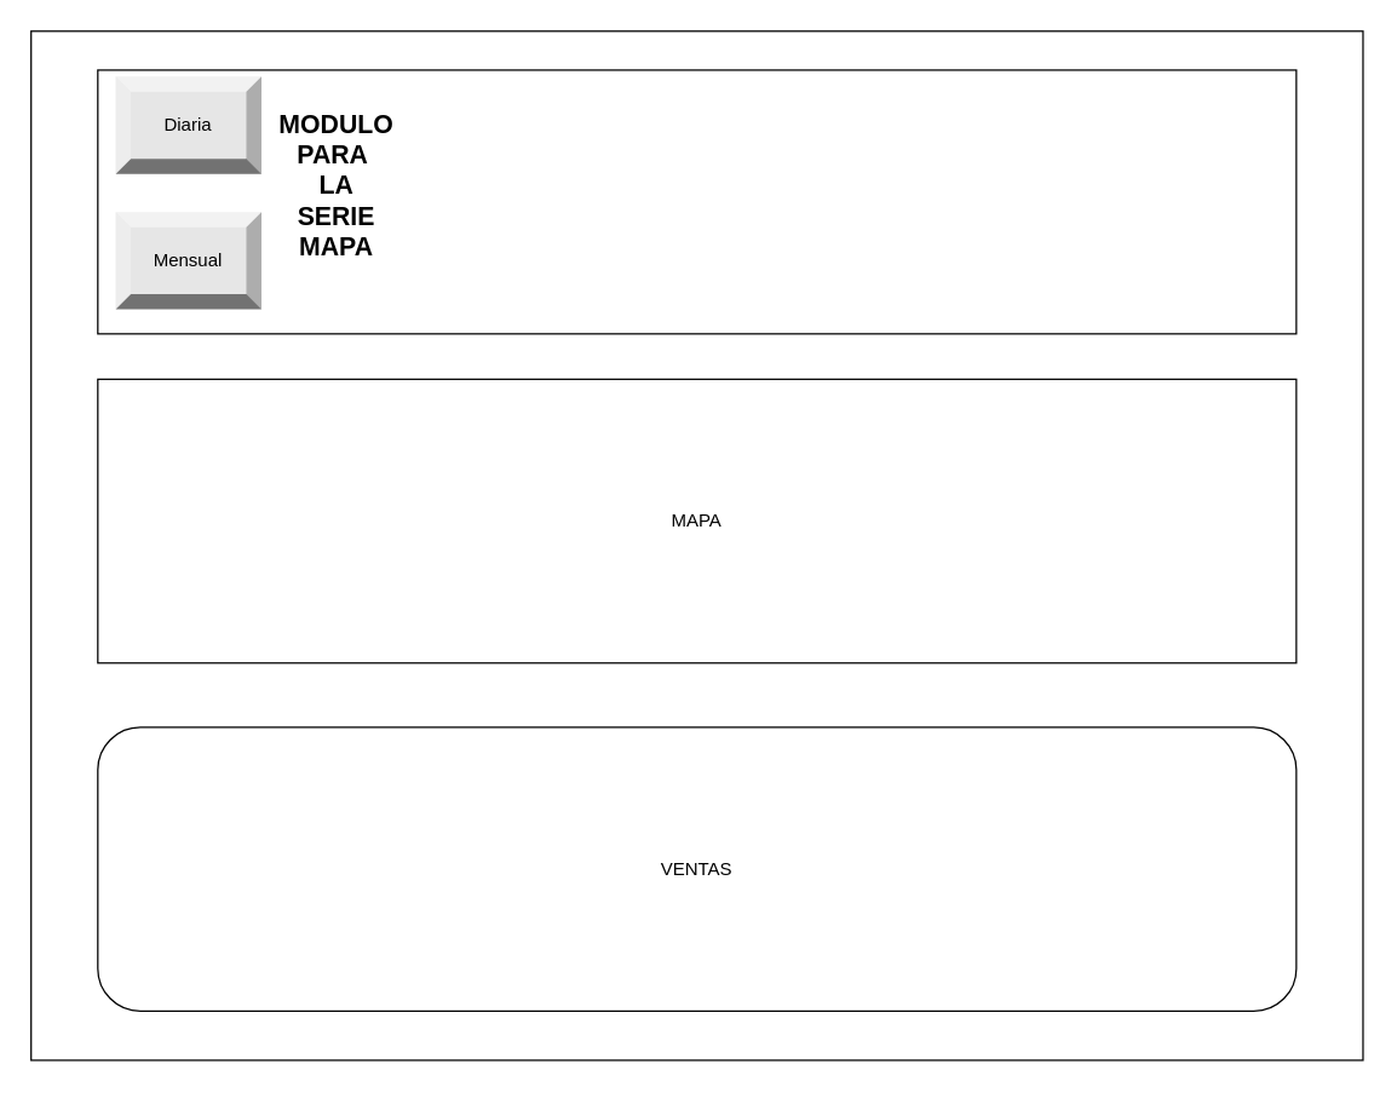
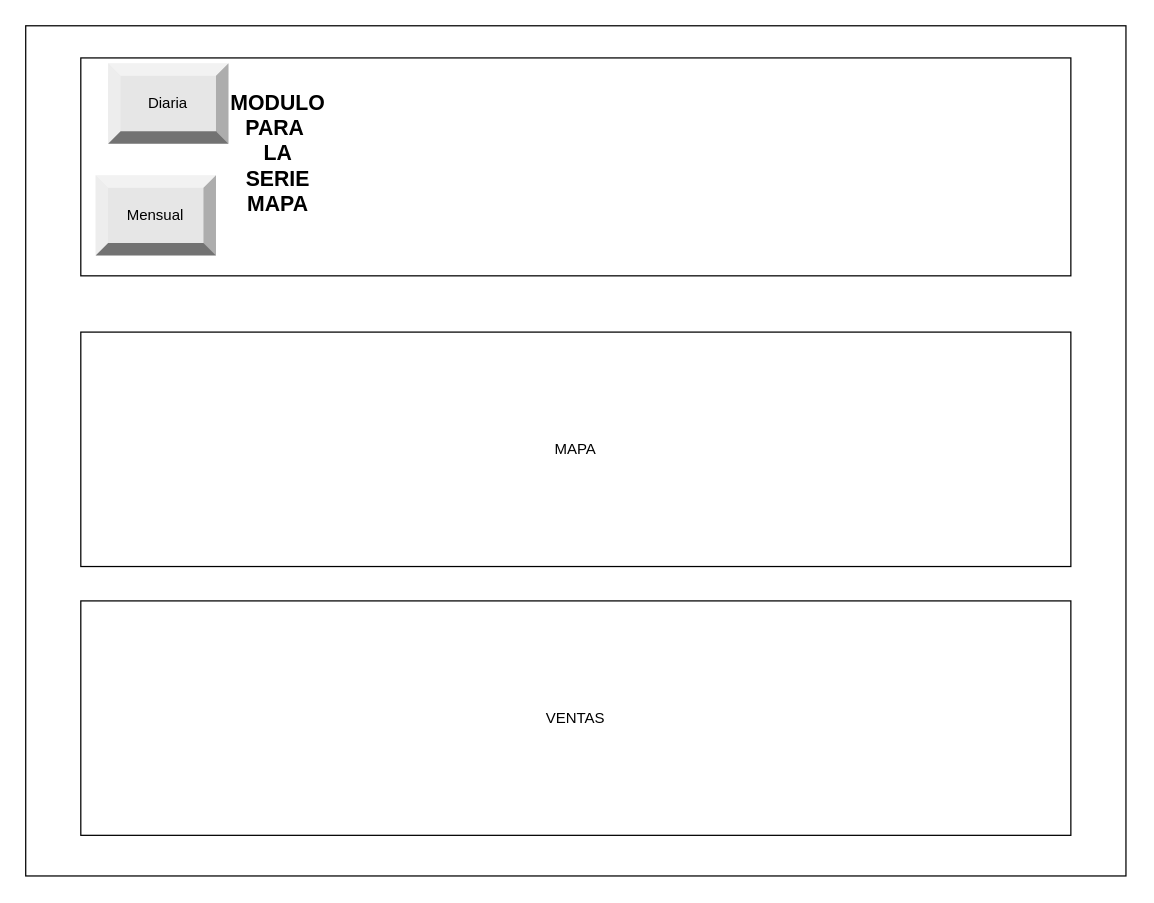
  <mxCell id="0" />
  <mxCell id="1" parent="0" />
  <mxCell id="2" value="" style="rounded=0;whiteSpace=wrap;html=1;" parent="1" vertex="1"><mxGeometry x="20.07" y="20" width="880" height="680" as="geometry" /></mxCell>
- <mxCell id="3" value="VENTAS" style="whiteSpace=wrap;html=1;rounded=1;" parent="1" vertex="1"><mxGeometry x="64.13" y="480" width="791.87" height="187.5" as="geometry" /></mxCell>
+ <mxCell id="3" value="VENTAS" style="rounded=0;whiteSpace=wrap;html=1;" parent="1" vertex="1"><mxGeometry x="64.13" y="480" width="791.87" height="187.5" as="geometry" /></mxCell>
  <mxCell id="4" value="" style="rounded=0;whiteSpace=wrap;html=1;" vertex="1" parent="1"><mxGeometry x="64.13" y="45.71" width="791.87" height="174.29" as="geometry" /></mxCell>
- <mxCell id="5" value="Diaria" style="labelPosition=center;verticalLabelPosition=middle;align=center;html=1;shape=mxgraph.basic.shaded_button;dx=10;fillColor=#E6E6E6;strokeColor=none;whiteSpace=wrap;" parent="1" vertex="1"><mxGeometry x="76" y="50" width="96.25" height="64.286" as="geometry" /></mxCell>
+ <mxCell id="5" value="Diaria" style="labelPosition=center;verticalLabelPosition=middle;align=center;html=1;shape=mxgraph.basic.shaded_button;dx=10;fillColor=#E6E6E6;strokeColor=none;whiteSpace=wrap;" parent="1" vertex="1"><mxGeometry x="86" y="50" width="96.25" height="64.286" as="geometry" /></mxCell>
  <mxCell id="6" value="Mensual" style="labelPosition=center;verticalLabelPosition=middle;align=center;html=1;shape=mxgraph.basic.shaded_button;dx=10;fillColor=#E6E6E6;strokeColor=none;whiteSpace=wrap;" parent="1" vertex="1"><mxGeometry x="76" y="139.463" width="96.25" height="64.286" as="geometry" /></mxCell>
  <mxCell id="7" value="&lt;b&gt;&lt;font style=&quot;font-size: 17px;&quot;&gt;MODULO&lt;/font&gt;&lt;/b&gt;&lt;div&gt;&lt;b&gt;&lt;font style=&quot;font-size: 17px;&quot;&gt;PARA&amp;nbsp;&lt;/font&gt;&lt;/b&gt;&lt;/div&gt;&lt;div&gt;&lt;b&gt;&lt;font style=&quot;font-size: 17px;&quot;&gt;LA&lt;/font&gt;&lt;/b&gt;&lt;/div&gt;&lt;div&gt;&lt;b&gt;&lt;font style=&quot;font-size: 17px;&quot;&gt;SERIE&lt;/font&gt;&lt;/b&gt;&lt;/div&gt;&lt;div&gt;&lt;b&gt;&lt;font style=&quot;font-size: 17px;&quot;&gt;MAPA&lt;/font&gt;&lt;/b&gt;&lt;/div&gt;" style="text;html=1;align=center;verticalAlign=middle;whiteSpace=wrap;rounded=0;" parent="1" vertex="1"><mxGeometry x="189.574" y="105.71" width="64.39" height="33.75" as="geometry" /></mxCell>
- <mxCell id="8" value="MAPA" style="rounded=0;whiteSpace=wrap;html=1;" vertex="1" parent="1"><mxGeometry x="64.13" y="250" width="791.87" height="187.5" as="geometry" /></mxCell>
+ <mxCell id="8" value="MAPA" style="rounded=0;whiteSpace=wrap;html=1;" vertex="1" parent="1"><mxGeometry x="64.13" y="265" width="791.87" height="187.5" as="geometry" /></mxCell>
